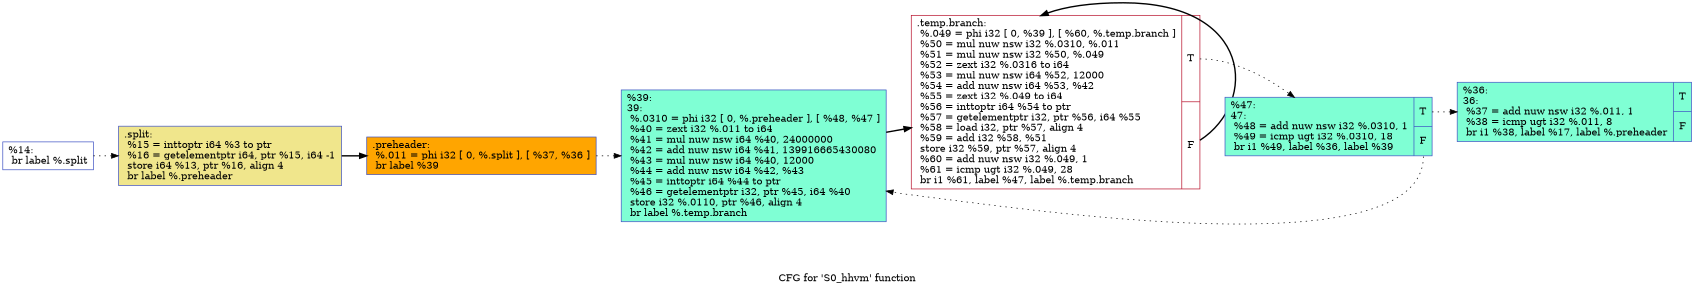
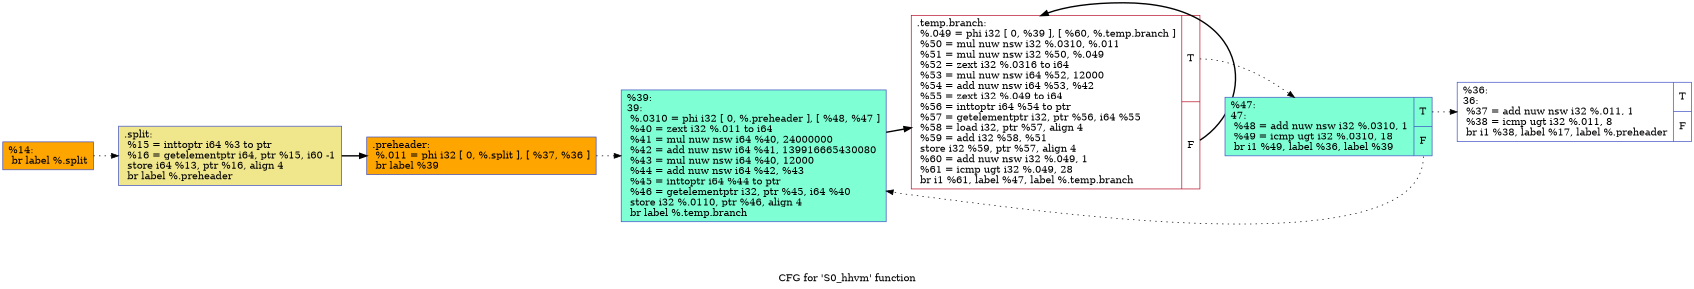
  digraph {
    label="CFG for 'S0_hhvm' function"
    rankdir=LR
    node [color="#3d50c3ff" fillcolor=orange shape=record style=filled]
    edge [style=dotted]
-   n1 [fillcolor=white label="{%14:\l  br label %.split\l}"]
-   n2 [fillcolor=khaki label="{.split:                                           \l  %15 = inttoptr i64 %3 to ptr\l  %16 = getelementptr i64, ptr %15, i64 -1\l  store i64 %13, ptr %16, align 4\l  br label %.preheader\l}"]
+   n1 [label="{%14:\l  br label %.split\l}"]
+   n2 [fillcolor=khaki label="{.split:                                           \l  %15 = inttoptr i64 %3 to ptr\l  %16 = getelementptr i64, ptr %15, i60 -1\l  store i64 %13, ptr %16, align 4\l  br label %.preheader\l}"]
    n3 [label="{.preheader:                                       \l  %.011 = phi i32 [ 0, %.split ], [ %37, %36 ]\l  br label %39\l}"]
    n4 [fillcolor=aquamarine label="{%39:\l39:                                               \l  %.0310 = phi i32 [ 0, %.preheader ], [ %48, %47 ]\l  %40 = zext i32 %.011 to i64\l  %41 = mul nuw nsw i64 %40, 24000000\l  %42 = add nuw nsw i64 %41, 139916665430080\l  %43 = mul nuw nsw i64 %40, 12000\l  %44 = add nuw nsw i64 %42, %43\l  %45 = inttoptr i64 %44 to ptr\l  %46 = getelementptr i32, ptr %45, i64 %40\l  store i32 %.0110, ptr %46, align 4\l  br label %.temp.branch\l}"]
    n5 [color="#b70d28ff" fillcolor=white label="{.temp.branch:                                     \l  %.049 = phi i32 [ 0, %39 ], [ %60, %.temp.branch ]\l  %50 = mul nuw nsw i32 %.0310, %.011\l  %51 = mul nuw nsw i32 %50, %.049\l  %52 = zext i32 %.0316 to i64\l  %53 = mul nuw nsw i64 %52, 12000\l  %54 = add nuw nsw i64 %53, %42\l  %55 = zext i32 %.049 to i64\l  %56 = inttoptr i64 %54 to ptr\l  %57 = getelementptr i32, ptr %56, i64 %55\l  %58 = load i32, ptr %57, align 4\l  %59 = add i32 %58, %51\l  store i32 %59, ptr %57, align 4\l  %60 = add nuw nsw i32 %.049, 1\l  %61 = icmp ugt i32 %.049, 28\l  br i1 %61, label %47, label %.temp.branch\l|{<s0>T|<s1>F}}"]
    n6 [fillcolor=aquamarine label="{%47:\l47:                                               \l  %48 = add nuw nsw i32 %.0310, 1\l  %49 = icmp ugt i32 %.0310, 18\l  br i1 %49, label %36, label %39\l|{<s0>T|<s1>F}}"]
-   n7 [fillcolor=aquamarine label="{%36:\l36:                                               \l  %37 = add nuw nsw i32 %.011, 1\l  %38 = icmp ugt i32 %.011, 8\l  br i1 %38, label %17, label %.preheader\l|{<s0>T|<s1>F}}"]
+   n7 [fillcolor=white label="{%36:\l36:                                               \l  %37 = add nuw nsw i32 %.011, 1\l  %38 = icmp ugt i32 %.011, 8\l  br i1 %38, label %17, label %.preheader\l|{<s0>T|<s1>F}}"]
    n1 -> n2
    n2 -> n3 [style=bold]
    n3 -> n4
    n4 -> n5 [style=bold]
    n5 -> n5 [style=bold tailport=s1]
    n5 -> n6 [tailport=s0]
    n6 -> n4 [tailport=s1]
    n6 -> n7 [tailport=s0]
  }
